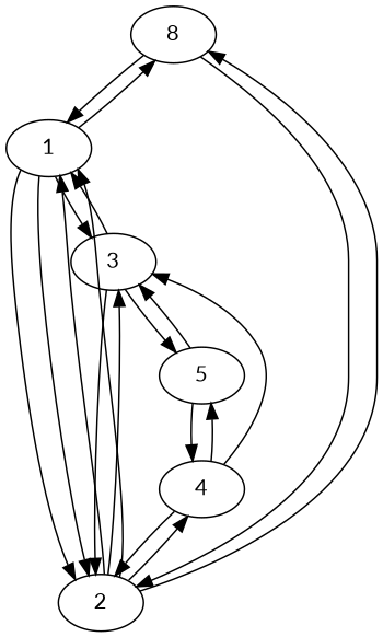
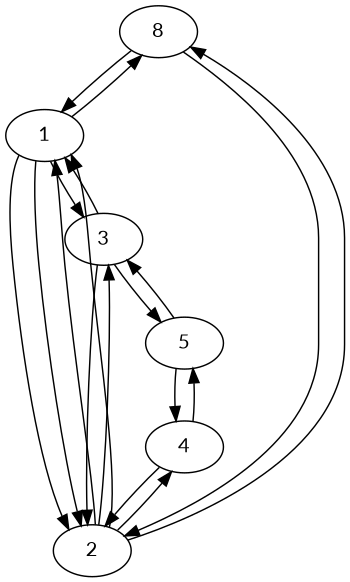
  digraph {
    fontname=Lato
    node [fontname=Lato]
    edge [fontname=Lato]
    n1 [label=8]
    1
    2
    3
    4
    5
    n1 -> 1
    n1 -> 2
    1 -> n1
    1 -> 2
    1 -> 2
    1 -> 3
    2 -> n1
    2 -> 1
    2 -> 1
    2 -> 3
    2 -> 4
    3 -> 1
    3 -> 2
    3 -> 5
    4 -> 2
-   4 -> 3
    4 -> 5
    5 -> 3
    5 -> 4
  }
